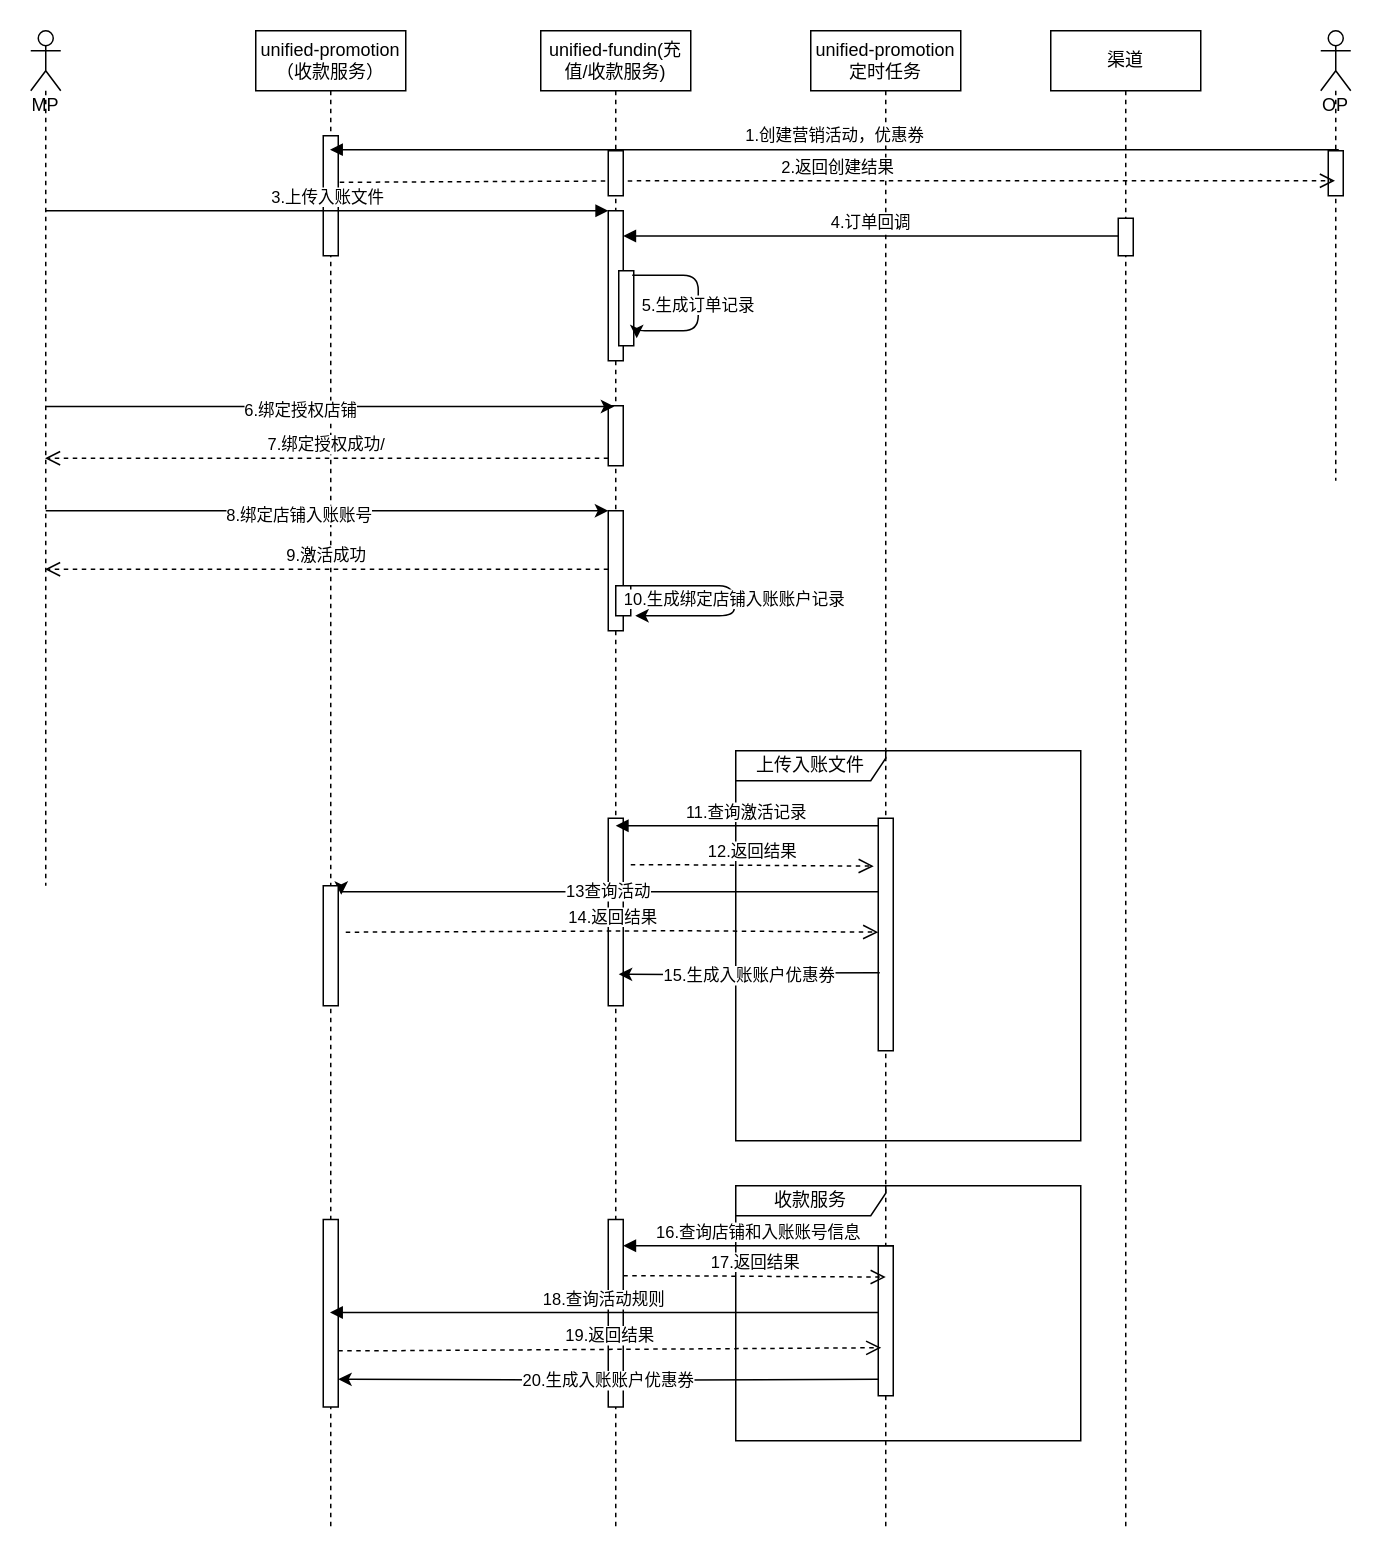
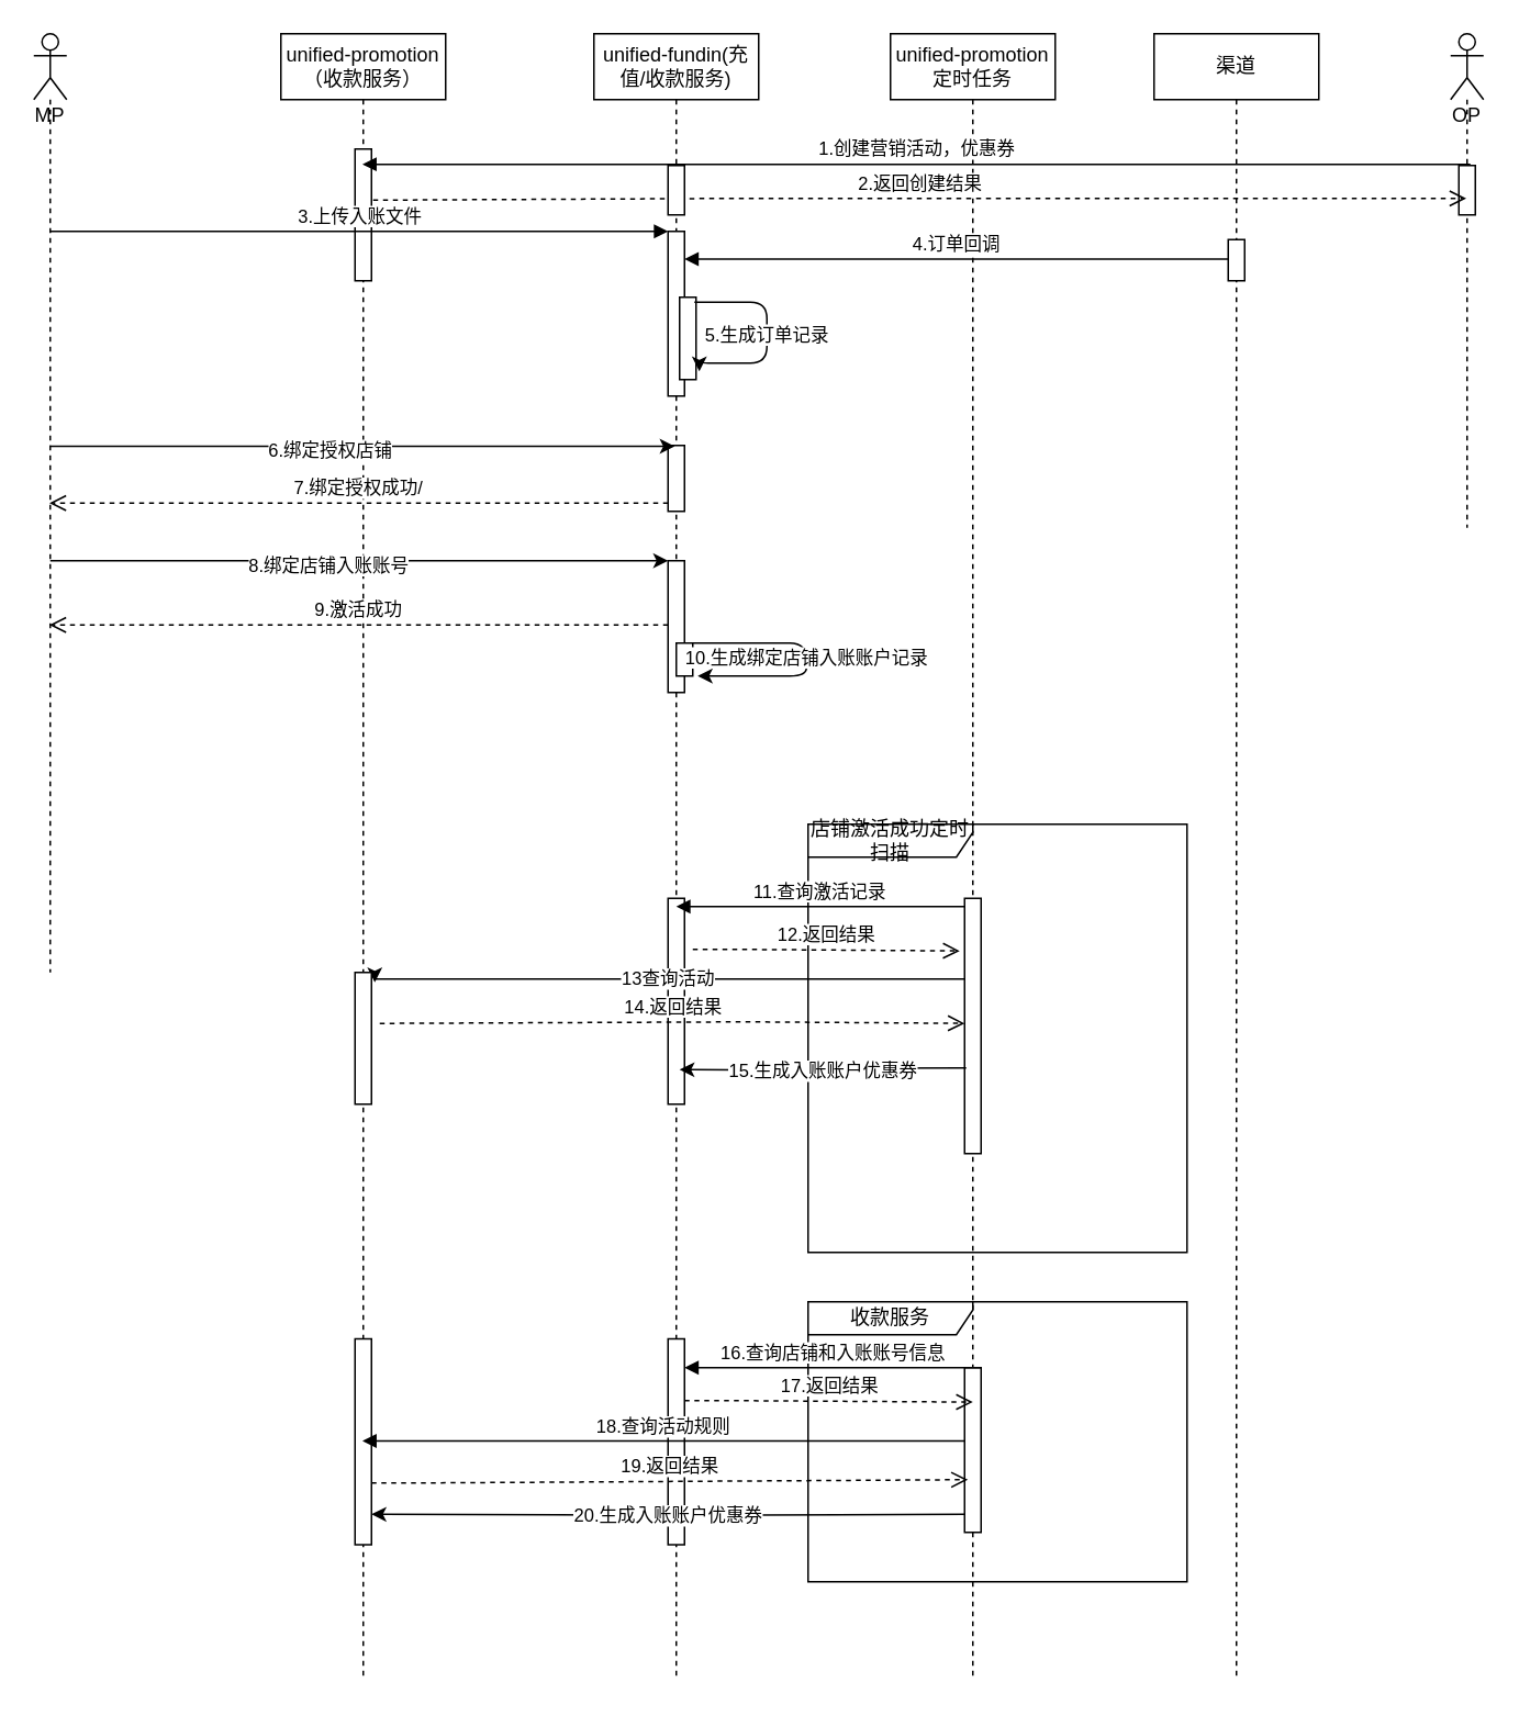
  <mxCell id="0" />
  <mxCell id="1" parent="0" />
  <mxCell id="2" value="MP" style="shape=umlLifeline;participant=umlActor;perimeter=lifelinePerimeter;whiteSpace=wrap;html=1;container=1;collapsible=0;recursiveResize=0;verticalAlign=top;spacingTop=36;outlineConnect=0;" vertex="1" parent="1"><mxGeometry x="20" y="20" width="20" height="570" as="geometry" /></mxCell>
  <mxCell id="3" value="unified-promotion（收款服务）" style="shape=umlLifeline;perimeter=lifelinePerimeter;whiteSpace=wrap;html=1;container=1;collapsible=0;recursiveResize=0;outlineConnect=0;" vertex="1" parent="1"><mxGeometry x="170" y="20" width="100" height="1000" as="geometry" /></mxCell>
  <mxCell id="4" value="unified-fundin(充值/收款服务)" style="shape=umlLifeline;perimeter=lifelinePerimeter;whiteSpace=wrap;html=1;container=1;collapsible=0;recursiveResize=0;outlineConnect=0;" vertex="1" parent="1"><mxGeometry x="360" y="20" width="100" height="1000" as="geometry" /></mxCell>
  <mxCell id="5" value="unified-promotion定时任务" style="shape=umlLifeline;perimeter=lifelinePerimeter;whiteSpace=wrap;html=1;container=1;collapsible=0;recursiveResize=0;outlineConnect=0;" vertex="1" parent="1"><mxGeometry x="540" y="20" width="100" height="1000" as="geometry" /></mxCell>
  <mxCell id="6" value="" style="html=1;points=[];perimeter=orthogonalPerimeter;" vertex="1" parent="1"><mxGeometry x="215" y="90" width="10" height="80" as="geometry" /></mxCell>
  <mxCell id="7" value="" style="html=1;points=[];perimeter=orthogonalPerimeter;" vertex="1" parent="1"><mxGeometry x="405" y="545" width="10" height="125" as="geometry" /></mxCell>
  <mxCell id="8" value="OP" style="shape=umlLifeline;participant=umlActor;perimeter=lifelinePerimeter;whiteSpace=wrap;html=1;container=1;collapsible=0;recursiveResize=0;verticalAlign=top;spacingTop=36;outlineConnect=0;" vertex="1" parent="1"><mxGeometry x="880" y="20" width="20" height="300" as="geometry" /></mxCell>
  <mxCell id="9" value="1.创建营销活动，优惠券" style="html=1;verticalAlign=bottom;endArrow=block;exitX=0.7;exitY=-0.025;exitDx=0;exitDy=0;exitPerimeter=0;" edge="1" parent="1" source="10" target="3"><mxGeometry width="80" relative="1" as="geometry"><mxPoint x="710" y="100" as="sourcePoint" /><mxPoint x="720" y="140" as="targetPoint" /></mxGeometry></mxCell>
  <mxCell id="10" value="" style="html=1;points=[];perimeter=orthogonalPerimeter;" vertex="1" parent="1"><mxGeometry x="885" y="100" width="10" height="30" as="geometry" /></mxCell>
  <mxCell id="11" value="2.返回创建结果" style="html=1;verticalAlign=bottom;endArrow=open;dashed=1;endSize=8;exitX=1.1;exitY=0.388;exitDx=0;exitDy=0;exitPerimeter=0;" edge="1" parent="1" source="6" target="8"><mxGeometry relative="1" as="geometry"><mxPoint x="360" y="150" as="sourcePoint" /><mxPoint x="280" y="150" as="targetPoint" /><Array as="points"><mxPoint x="440" y="120" /></Array></mxGeometry></mxCell>
  <mxCell id="12" value="3.上传入账文件" style="html=1;verticalAlign=bottom;endArrow=block;" edge="1" parent="1" source="2" target="17"><mxGeometry width="80" relative="1" as="geometry"><mxPoint x="80" y="150" as="sourcePoint" /><mxPoint x="160" y="150" as="targetPoint" /><Array as="points"><mxPoint x="150" y="140" /></Array></mxGeometry></mxCell>
  <mxCell id="13" value="渠道" style="shape=umlLifeline;perimeter=lifelinePerimeter;whiteSpace=wrap;html=1;container=1;collapsible=0;recursiveResize=0;outlineConnect=0;" vertex="1" parent="1"><mxGeometry x="700" y="20" width="100" height="1000" as="geometry" /></mxCell>
  <mxCell id="14" value="" style="html=1;points=[];perimeter=orthogonalPerimeter;" vertex="1" parent="1"><mxGeometry x="745" y="145" width="10" height="25" as="geometry" /></mxCell>
  <mxCell id="15" value="4.订单回调" style="html=1;verticalAlign=bottom;endArrow=block;entryX=1;entryY=0.338;entryDx=0;entryDy=0;entryPerimeter=0;" edge="1" parent="1"><mxGeometry width="80" relative="1" as="geometry"><mxPoint x="745" y="156.8" as="sourcePoint" /><mxPoint x="415" y="156.8" as="targetPoint" /></mxGeometry></mxCell>
  <mxCell id="16" value="" style="html=1;points=[];perimeter=orthogonalPerimeter;" vertex="1" parent="1"><mxGeometry x="405" y="270" width="10" height="40" as="geometry" /></mxCell>
  <mxCell id="17" value="" style="html=1;points=[];perimeter=orthogonalPerimeter;" vertex="1" parent="1"><mxGeometry x="405" y="140" width="10" height="100" as="geometry" /></mxCell>
  <mxCell id="18" value="" style="html=1;points=[];perimeter=orthogonalPerimeter;" vertex="1" parent="1"><mxGeometry x="412" y="180" width="10" height="50" as="geometry" /></mxCell>
  <mxCell id="19" value="5.生成订单记录" style="endArrow=classic;html=1;exitX=0.9;exitY=0.06;exitDx=0;exitDy=0;exitPerimeter=0;edgeStyle=orthogonalEdgeStyle;entryX=1.2;entryY=0.9;entryDx=0;entryDy=0;entryPerimeter=0;" edge="1" parent="1" source="18" target="18"><mxGeometry width="50" height="50" relative="1" as="geometry"><mxPoint x="435" y="220" as="sourcePoint" /><mxPoint x="429" y="230" as="targetPoint" /><Array as="points"><mxPoint x="465" y="183" /><mxPoint x="465" y="220" /><mxPoint x="424" y="220" /></Array></mxGeometry></mxCell>
  <mxCell id="20" value="" style="html=1;points=[];perimeter=orthogonalPerimeter;" vertex="1" parent="1"><mxGeometry x="405" y="340" width="10" height="80" as="geometry" /></mxCell>
  <mxCell id="21" value="" style="endArrow=classic;html=1;entryX=0.4;entryY=0.013;entryDx=0;entryDy=0;entryPerimeter=0;" edge="1" parent="1" source="2" target="16"><mxGeometry width="50" height="50" relative="1" as="geometry"><mxPoint x="70" y="320" as="sourcePoint" /><mxPoint x="120" y="270" as="targetPoint" /></mxGeometry></mxCell>
  <mxCell id="22" value="6.绑定授权店铺" style="edgeLabel;html=1;align=center;verticalAlign=middle;resizable=0;points=[];" vertex="1" connectable="0" parent="21"><mxGeometry x="-0.108" y="-2" relative="1" as="geometry"><mxPoint x="1" as="offset" /></mxGeometry></mxCell>
  <mxCell id="23" value="7.绑定授权成功/" style="html=1;verticalAlign=bottom;endArrow=open;dashed=1;endSize=8;" edge="1" parent="1" source="16" target="2"><mxGeometry relative="1" as="geometry"><mxPoint x="220" y="305" as="sourcePoint" /><mxPoint x="874.5" y="304.5" as="targetPoint" /><Array as="points"><mxPoint x="90" y="305" /></Array></mxGeometry></mxCell>
  <mxCell id="24" value="" style="endArrow=classic;html=1;" edge="1" parent="1" target="20"><mxGeometry width="50" height="50" relative="1" as="geometry"><mxPoint x="30" y="340" as="sourcePoint" /><mxPoint x="219.5" y="340" as="targetPoint" /></mxGeometry></mxCell>
  <mxCell id="25" value="8.绑定店铺入账账号" style="edgeLabel;html=1;align=center;verticalAlign=middle;resizable=0;points=[];" vertex="1" connectable="0" parent="24"><mxGeometry x="-0.108" y="-2" relative="1" as="geometry"><mxPoint x="1" as="offset" /></mxGeometry></mxCell>
  <mxCell id="26" value="9.激活成功" style="html=1;verticalAlign=bottom;endArrow=open;dashed=1;endSize=8;" edge="1" parent="1" source="20" target="2"><mxGeometry relative="1" as="geometry"><mxPoint x="230" y="315" as="sourcePoint" /><mxPoint x="39.5" y="315" as="targetPoint" /><Array as="points"><mxPoint x="110" y="379" /><mxPoint x="70" y="379" /></Array></mxGeometry></mxCell>
  <mxCell id="27" value="" style="html=1;points=[];perimeter=orthogonalPerimeter;" vertex="1" parent="1"><mxGeometry x="410" y="390" width="10" height="20" as="geometry" /></mxCell>
  <mxCell id="28" value="10.生成绑定店铺入账账户记录" style="endArrow=classic;html=1;exitX=0.9;exitY=0.06;exitDx=0;exitDy=0;exitPerimeter=0;edgeStyle=orthogonalEdgeStyle;" edge="1" parent="1"><mxGeometry width="50" height="50" relative="1" as="geometry"><mxPoint x="420" y="390" as="sourcePoint" /><mxPoint x="423" y="410" as="targetPoint" /><Array as="points"><mxPoint x="489" y="390" /><mxPoint x="489" y="410" /></Array></mxGeometry></mxCell>
- <mxCell id="29" value="上传入账文件" style="shape=umlFrame;whiteSpace=wrap;html=1;width=100;height=20;" vertex="1" parent="1"><mxGeometry x="490" y="500" width="230" height="260" as="geometry" /></mxCell>
+ <mxCell id="29" value="店铺激活成功定时扫描" style="shape=umlFrame;whiteSpace=wrap;html=1;width=100;height=20;" vertex="1" parent="1"><mxGeometry x="490" y="500" width="230" height="260" as="geometry" /></mxCell>
  <mxCell id="30" value="13查询活动" style="edgeStyle=orthogonalEdgeStyle;rounded=0;orthogonalLoop=1;jettySize=auto;html=1;entryX=1.2;entryY=0.075;entryDx=0;entryDy=0;entryPerimeter=0;" edge="1" parent="1" source="31" target="34"><mxGeometry relative="1" as="geometry"><mxPoint x="220" y="594" as="targetPoint" /><Array as="points"><mxPoint x="227" y="594" /></Array></mxGeometry></mxCell>
  <mxCell id="31" value="" style="html=1;points=[];perimeter=orthogonalPerimeter;" vertex="1" parent="1"><mxGeometry x="585" y="545" width="10" height="155" as="geometry" /></mxCell>
  <mxCell id="32" value="11.查询激活记录" style="html=1;verticalAlign=bottom;endArrow=block;" edge="1" parent="1"><mxGeometry width="80" relative="1" as="geometry"><mxPoint x="585" y="550" as="sourcePoint" /><mxPoint x="410" y="550" as="targetPoint" /></mxGeometry></mxCell>
  <mxCell id="33" value="12.返回结果" style="html=1;verticalAlign=bottom;endArrow=open;dashed=1;endSize=8;entryX=-0.3;entryY=0.206;entryDx=0;entryDy=0;entryPerimeter=0;" edge="1" parent="1" target="31"><mxGeometry relative="1" as="geometry"><mxPoint x="420" y="576" as="sourcePoint" /><mxPoint x="39.5" y="389" as="targetPoint" /><Array as="points"><mxPoint x="450" y="576" /></Array></mxGeometry></mxCell>
  <mxCell id="34" value="" style="html=1;points=[];perimeter=orthogonalPerimeter;" vertex="1" parent="1"><mxGeometry x="215" y="590" width="10" height="80" as="geometry" /></mxCell>
  <mxCell id="35" value="14.返回结果" style="html=1;verticalAlign=bottom;endArrow=open;dashed=1;endSize=8;entryX=-0.3;entryY=0.206;entryDx=0;entryDy=0;entryPerimeter=0;exitX=1.5;exitY=0.387;exitDx=0;exitDy=0;exitPerimeter=0;" edge="1" parent="1" source="34"><mxGeometry relative="1" as="geometry"><mxPoint x="423" y="620" as="sourcePoint" /><mxPoint x="585" y="620.93" as="targetPoint" /><Array as="points"><mxPoint x="453" y="620" /></Array></mxGeometry></mxCell>
  <mxCell id="36" value="15.生成入账账户优惠券" style="edgeStyle=orthogonalEdgeStyle;rounded=0;orthogonalLoop=1;jettySize=auto;html=1;exitX=0.1;exitY=0.665;exitDx=0;exitDy=0;exitPerimeter=0;" edge="1" parent="1" source="31"><mxGeometry relative="1" as="geometry"><mxPoint x="580" y="649" as="sourcePoint" /><mxPoint x="412" y="649" as="targetPoint" /><Array as="points" /></mxGeometry></mxCell>
  <mxCell id="37" value="收款服务" style="shape=umlFrame;whiteSpace=wrap;html=1;width=100;height=20;" vertex="1" parent="1"><mxGeometry x="490" y="790" width="230" height="170" as="geometry" /></mxCell>
  <mxCell id="38" value="" style="html=1;points=[];perimeter=orthogonalPerimeter;" vertex="1" parent="1"><mxGeometry x="405" y="100" width="10" height="30" as="geometry" /></mxCell>
  <mxCell id="39" value="" style="html=1;points=[];perimeter=orthogonalPerimeter;" vertex="1" parent="1"><mxGeometry x="585" y="830" width="10" height="100" as="geometry" /></mxCell>
  <mxCell id="40" value="" style="html=1;points=[];perimeter=orthogonalPerimeter;" vertex="1" parent="1"><mxGeometry x="405" y="812.5" width="10" height="125" as="geometry" /></mxCell>
  <mxCell id="41" value="16.查询店铺和入账账号信息" style="html=1;verticalAlign=bottom;endArrow=block;" edge="1" parent="1" target="40"><mxGeometry width="80" relative="1" as="geometry"><mxPoint x="595" y="830" as="sourcePoint" /><mxPoint x="420" y="830" as="targetPoint" /></mxGeometry></mxCell>
  <mxCell id="42" value="17.返回结果" style="html=1;verticalAlign=bottom;endArrow=open;dashed=1;endSize=8;entryX=0.5;entryY=0.209;entryDx=0;entryDy=0;entryPerimeter=0;" edge="1" parent="1" target="39"><mxGeometry relative="1" as="geometry"><mxPoint x="415" y="850" as="sourcePoint" /><mxPoint x="577" y="850.93" as="targetPoint" /><Array as="points"><mxPoint x="445" y="850" /></Array></mxGeometry></mxCell>
  <mxCell id="43" value="" style="html=1;points=[];perimeter=orthogonalPerimeter;" vertex="1" parent="1"><mxGeometry x="215" y="812.5" width="10" height="125" as="geometry" /></mxCell>
  <mxCell id="44" value="18.查询活动规则" style="html=1;verticalAlign=bottom;endArrow=block;" edge="1" parent="1" target="3"><mxGeometry width="80" relative="1" as="geometry"><mxPoint x="585" y="874.5" as="sourcePoint" /><mxPoint x="405" y="874.5" as="targetPoint" /></mxGeometry></mxCell>
  <mxCell id="45" value="19.返回结果" style="html=1;verticalAlign=bottom;endArrow=open;dashed=1;endSize=8;entryX=0.2;entryY=0.68;entryDx=0;entryDy=0;entryPerimeter=0;" edge="1" parent="1" target="39"><mxGeometry relative="1" as="geometry"><mxPoint x="225" y="900" as="sourcePoint" /><mxPoint x="400" y="900.9" as="targetPoint" /><Array as="points"><mxPoint x="255" y="900" /></Array></mxGeometry></mxCell>
  <mxCell id="46" value="20.生成入账账户优惠券" style="edgeStyle=orthogonalEdgeStyle;rounded=0;orthogonalLoop=1;jettySize=auto;html=1;exitX=0.1;exitY=0.665;exitDx=0;exitDy=0;exitPerimeter=0;entryX=1;entryY=0.852;entryDx=0;entryDy=0;entryPerimeter=0;" edge="1" parent="1" target="43"><mxGeometry relative="1" as="geometry"><mxPoint x="585" y="919.075" as="sourcePoint" /><mxPoint x="290" y="920" as="targetPoint" /><Array as="points" /></mxGeometry></mxCell>
